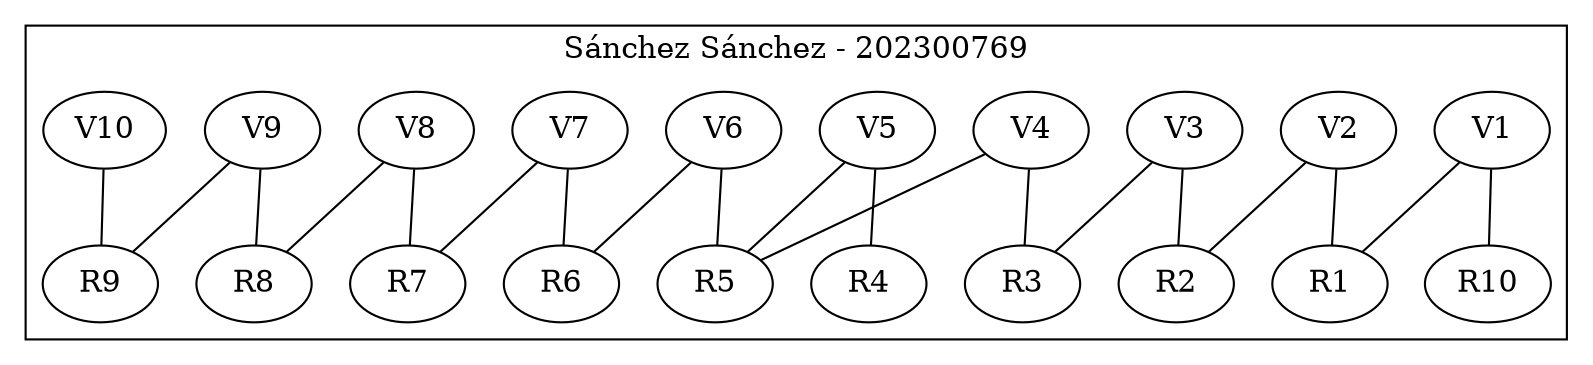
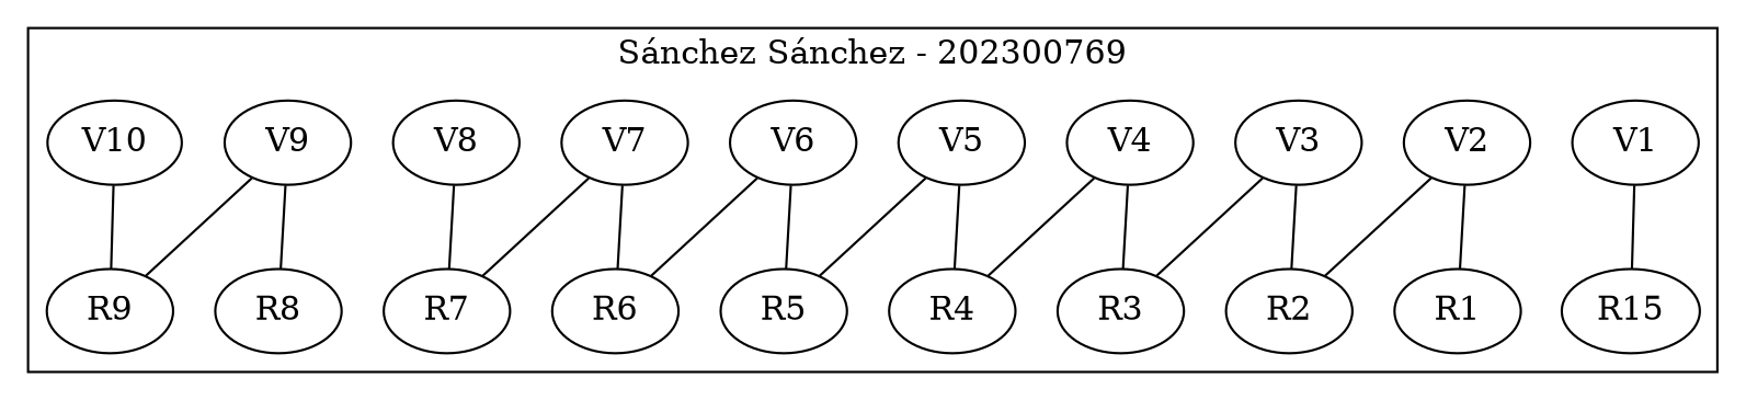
  graph {
    rankdir=TB
    node [shape=ellipse]
    n1 [label=V1]
    n2 [label=V2]
    n3 [label=V3]
    n4 [label=V4]
    n5 [label=V5]
    n6 [label=V6]
    n7 [label=V7]
    n8 [label=V8]
    n9 [label=V9]
    n10 [label=V10]
    n11 [label=R1]
    n12 [label=R2]
    n13 [label=R3]
    n14 [label=R4]
    n15 [label=R5]
    n16 [label=R6]
    n17 [label=R7]
    n18 [label=R8]
    n19 [label=R9]
-   n20 [label=R10]
+   n20 [label=R15]
    subgraph cluster_1 {
      label="Sánchez Sánchez - 202300769"
      subgraph sub_2 {
        label="Esteban Sánchez - 202300769"
        rank=same
        n1
        n2
        n3
        n4
        n5
        n6
        n7
        n8
        n9
        n10
      }
      subgraph sub_3 {
        label="Esteban Sánchez - 202300769"
        rank=same
        n11
        n12
        n13
        n14
        n15
        n16
        n17
        n18
        n19
        n20
      }
    }
-   n1 -- n11
    n1 -- n20
    n2 -- n11
    n2 -- n12
    n3 -- n12
    n3 -- n13
    n4 -- n13
-   n4 -- n15
+   n4 -- n14
    n5 -- n14
    n5 -- n15
    n6 -- n15
    n6 -- n16
    n7 -- n16
    n7 -- n17
    n8 -- n17
-   n8 -- n18
    n9 -- n18
    n9 -- n19
    n10 -- n19
  }
